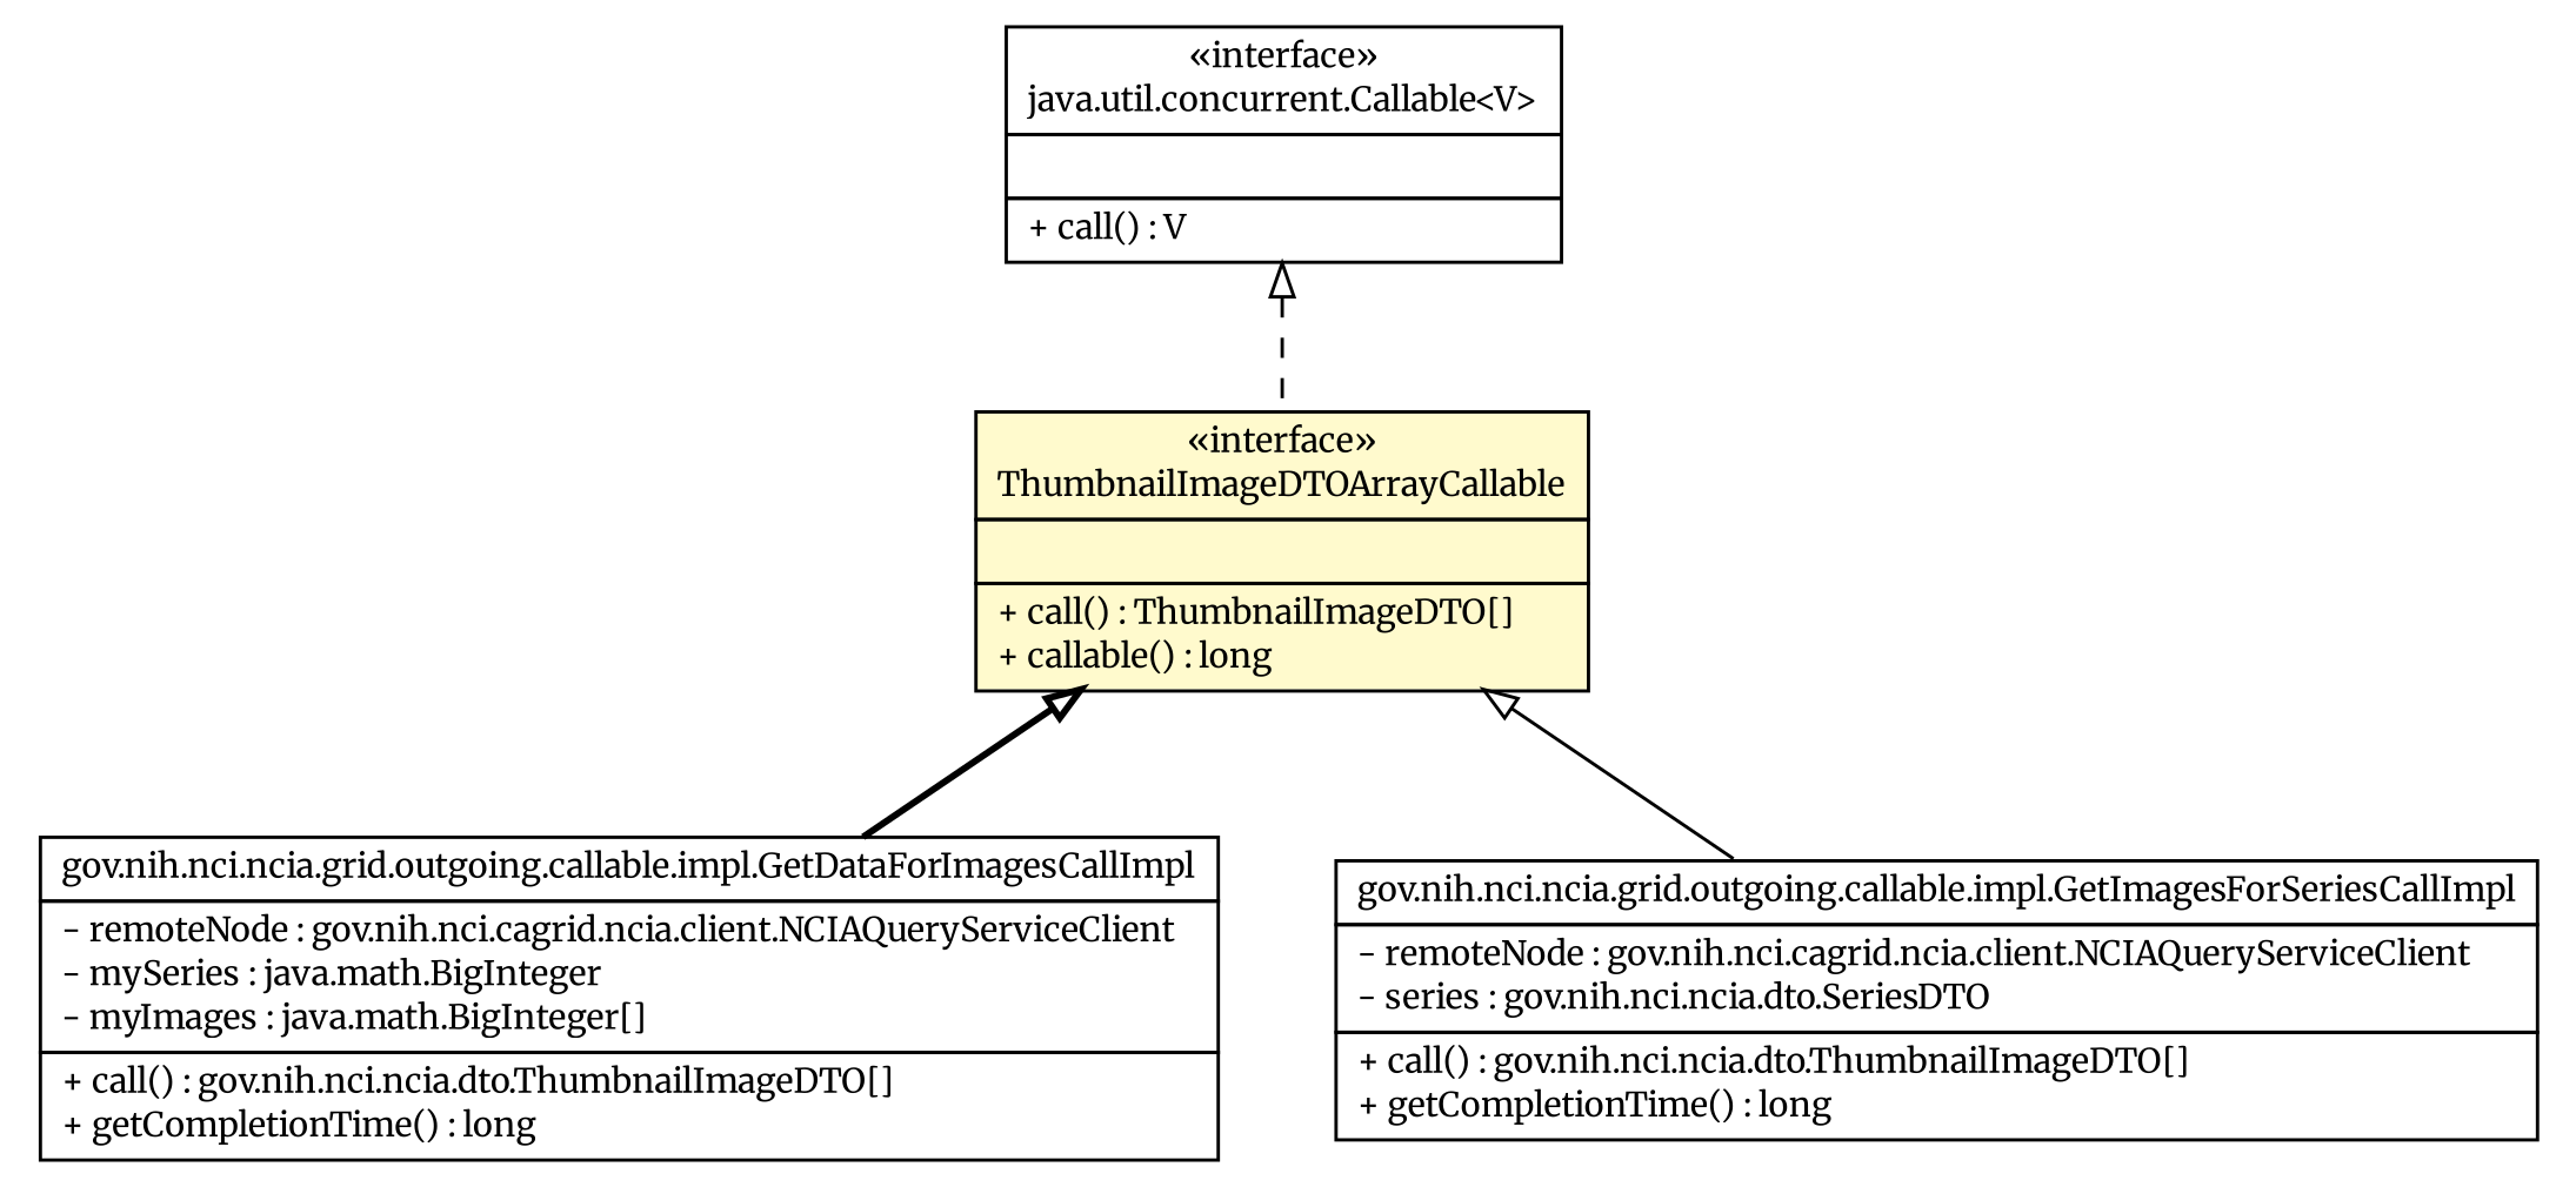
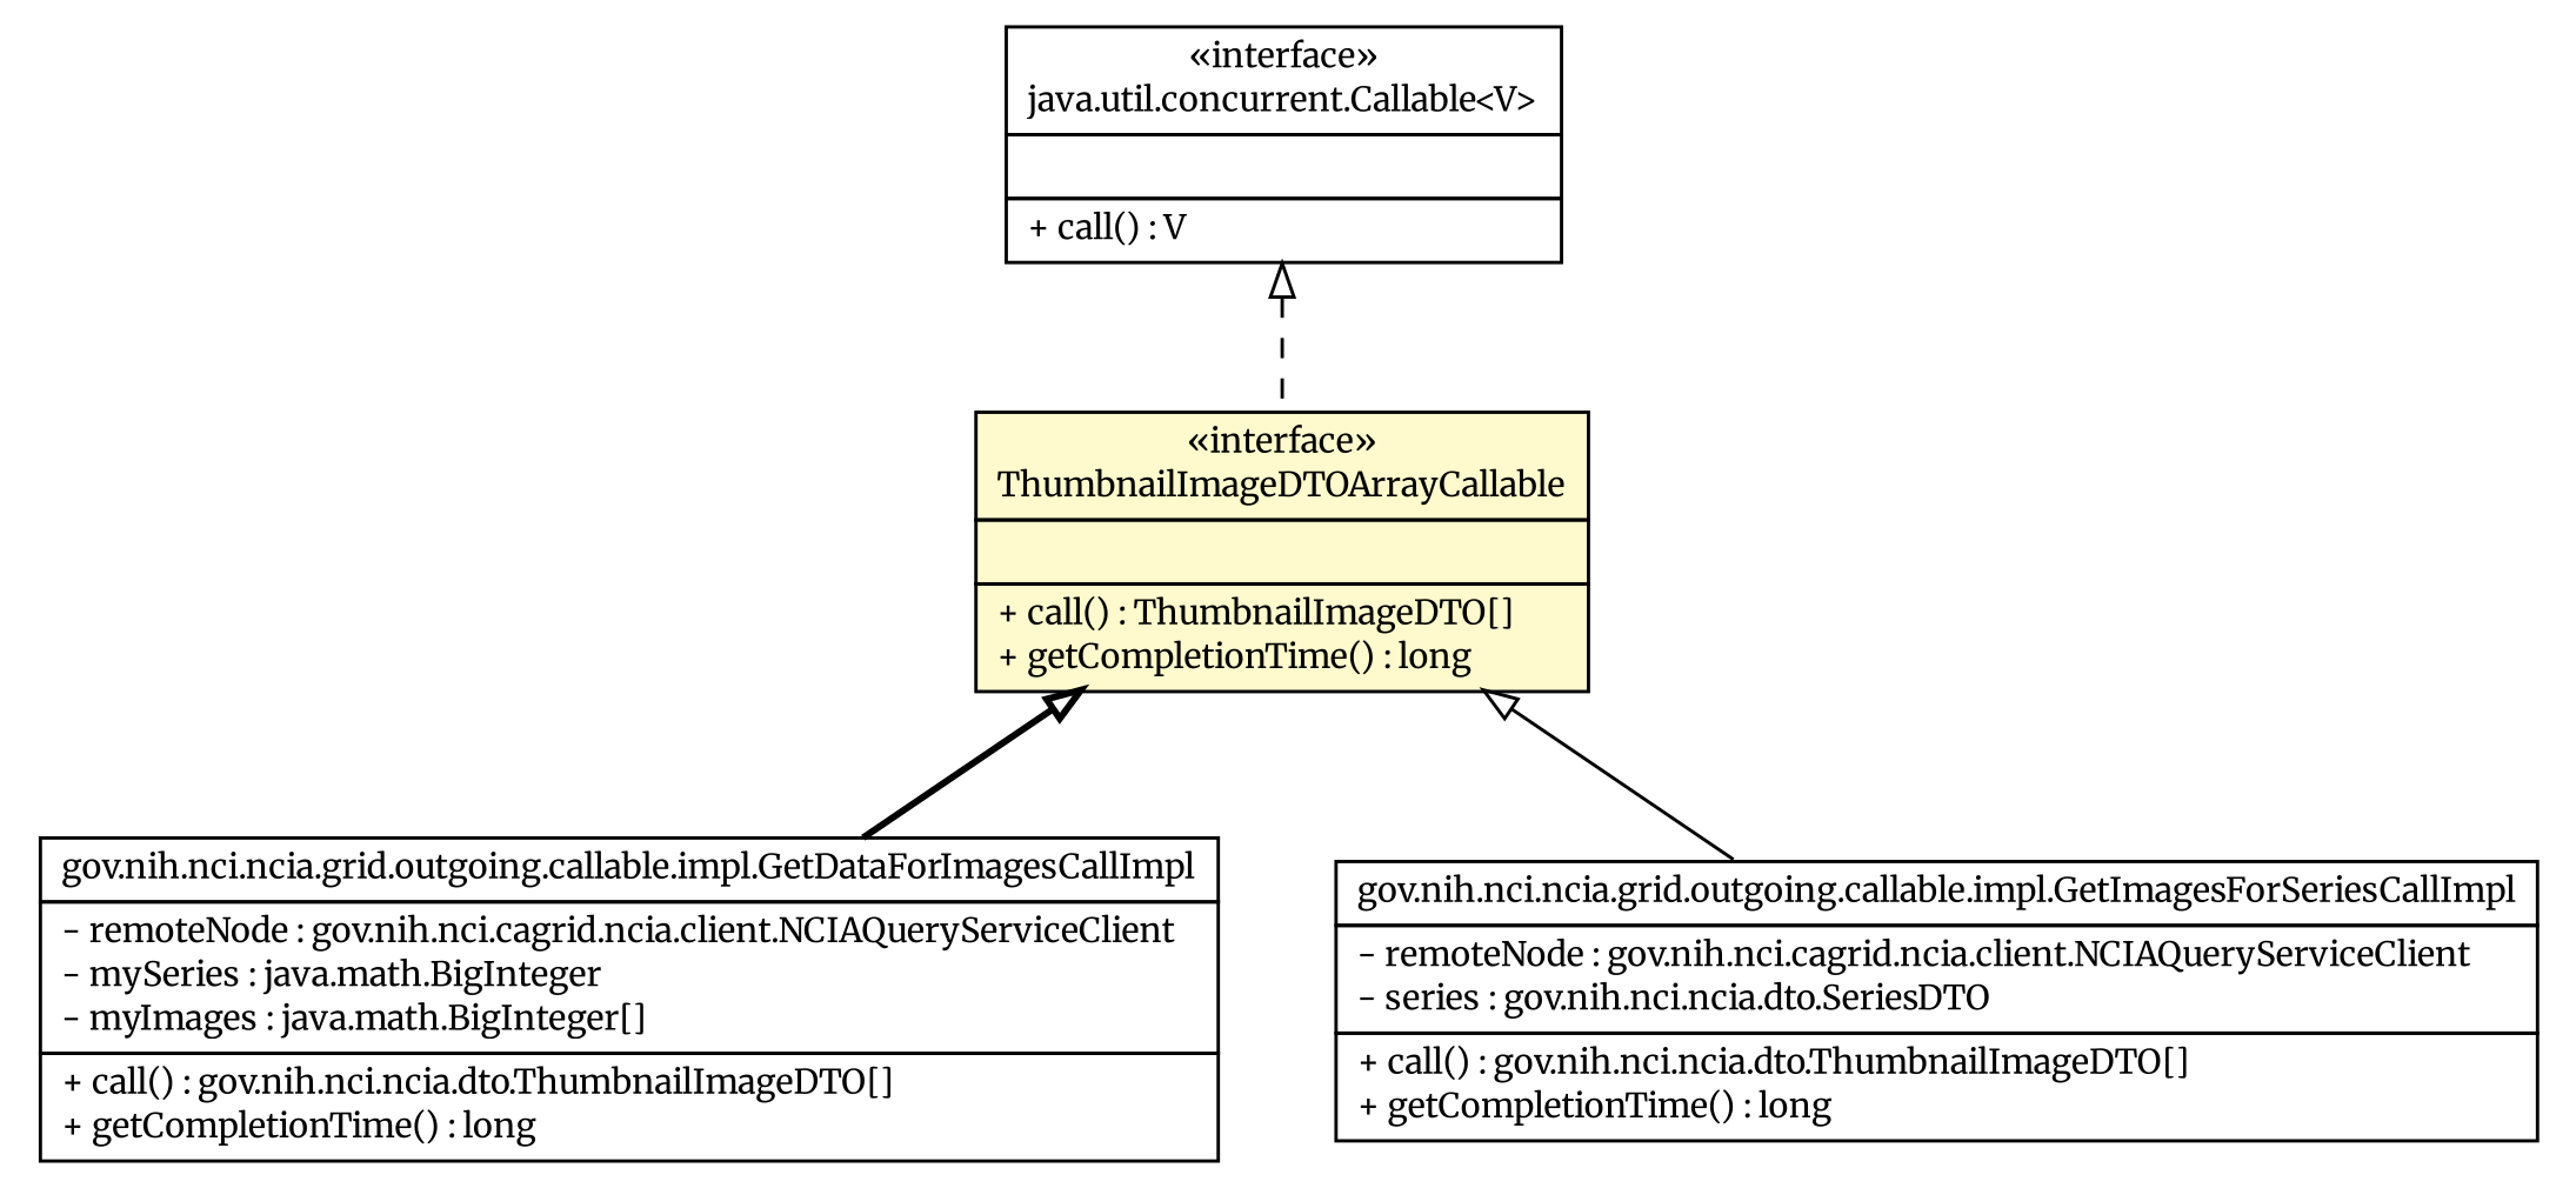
  digraph {
    fontname=Merriweather
    node [fontcolor=black fontname=Merriweather fontsize=10.0 shape=plaintext]
    edge [arrowtail=empty dir=back fontname=Merriweather fontsize=10 headport=p labelfontname=Helvetica labelfontsize=10 tailport=p]
-   n1 [label=<<table border="0" cellborder="1" cellspacing="0" cellpadding="2" port="p" bgcolor="lemonChiffon" href="./ThumbnailImageDTOArrayCallable.html"> 		<tr><td><table border="0" cellspacing="0" cellpadding="1"> 			<tr><td> &laquo;interface&raquo; </td></tr> 			<tr><td> ThumbnailImageDTOArrayCallable </td></tr> 		</table></td></tr> 		<tr><td><table border="0" cellspacing="0" cellpadding="1"> 			<tr><td align="left">  </td></tr> 		</table></td></tr> 		<tr><td><table border="0" cellspacing="0" cellpadding="1"> 			<tr><td align="left"> + call() : ThumbnailImageDTO[] </td></tr> 			<tr><td align="left"> + callable() : long </td></tr> 		</table></td></tr> 		</table>>]
+   n1 [label=<<table border="0" cellborder="1" cellspacing="0" cellpadding="2" port="p" bgcolor="lemonChiffon" href="./ThumbnailImageDTOArrayCallable.html"> 		<tr><td><table border="0" cellspacing="0" cellpadding="1"> 			<tr><td> &laquo;interface&raquo; </td></tr> 			<tr><td> ThumbnailImageDTOArrayCallable </td></tr> 		</table></td></tr> 		<tr><td><table border="0" cellspacing="0" cellpadding="1"> 			<tr><td align="left">  </td></tr> 		</table></td></tr> 		<tr><td><table border="0" cellspacing="0" cellpadding="1"> 			<tr><td align="left"> + call() : ThumbnailImageDTO[] </td></tr> 			<tr><td align="left"> + getCompletionTime() : long </td></tr> 		</table></td></tr> 		</table>>]
    n2 [label=<<table border="0" cellborder="1" cellspacing="0" cellpadding="2" port="p" href="./impl/GetDataForImagesCallImpl.html"> 		<tr><td><table border="0" cellspacing="0" cellpadding="1"> 			<tr><td> gov.nih.nci.ncia.grid.outgoing.callable.impl.GetDataForImagesCallImpl </td></tr> 		</table></td></tr> 		<tr><td><table border="0" cellspacing="0" cellpadding="1"> 			<tr><td align="left"> - remoteNode : gov.nih.nci.cagrid.ncia.client.NCIAQueryServiceClient </td></tr> 			<tr><td align="left"> - mySeries : java.math.BigInteger </td></tr> 			<tr><td align="left"> - myImages : java.math.BigInteger[] </td></tr> 		</table></td></tr> 		<tr><td><table border="0" cellspacing="0" cellpadding="1"> 			<tr><td align="left"> + call() : gov.nih.nci.ncia.dto.ThumbnailImageDTO[] </td></tr> 			<tr><td align="left"> + getCompletionTime() : long </td></tr> 		</table></td></tr> 		</table>>]
    n3 [label=<<table border="0" cellborder="1" cellspacing="0" cellpadding="2" port="p" href="./impl/GetImagesForSeriesCallImpl.html"> 		<tr><td><table border="0" cellspacing="0" cellpadding="1"> 			<tr><td> gov.nih.nci.ncia.grid.outgoing.callable.impl.GetImagesForSeriesCallImpl </td></tr> 		</table></td></tr> 		<tr><td><table border="0" cellspacing="0" cellpadding="1"> 			<tr><td align="left"> - remoteNode : gov.nih.nci.cagrid.ncia.client.NCIAQueryServiceClient </td></tr> 			<tr><td align="left"> - series : gov.nih.nci.ncia.dto.SeriesDTO </td></tr> 		</table></td></tr> 		<tr><td><table border="0" cellspacing="0" cellpadding="1"> 			<tr><td align="left"> + call() : gov.nih.nci.ncia.dto.ThumbnailImageDTO[] </td></tr> 			<tr><td align="left"> + getCompletionTime() : long </td></tr> 		</table></td></tr> 		</table>>]
    n4 [label=<<table border="0" cellborder="1" cellspacing="0" cellpadding="2" port="p" href="http://java.sun.com/j2se/1.4.2/docs/api/java/util/concurrent/Callable.html"> 		<tr><td><table border="0" cellspacing="0" cellpadding="1"> 			<tr><td> &laquo;interface&raquo; </td></tr> 			<tr><td> java.util.concurrent.Callable&lt;V&gt; </td></tr> 		</table></td></tr> 		<tr><td><table border="0" cellspacing="0" cellpadding="1"> 			<tr><td align="left">  </td></tr> 		</table></td></tr> 		<tr><td><table border="0" cellspacing="0" cellpadding="1"> 			<tr><td align="left"> + call() : V </td></tr> 		</table></td></tr> 		</table>>]
    n1 -> n2 [style=bold]
    n1 -> n3 [style=solid]
    n4 -> n1 [style=dashed]
  }
